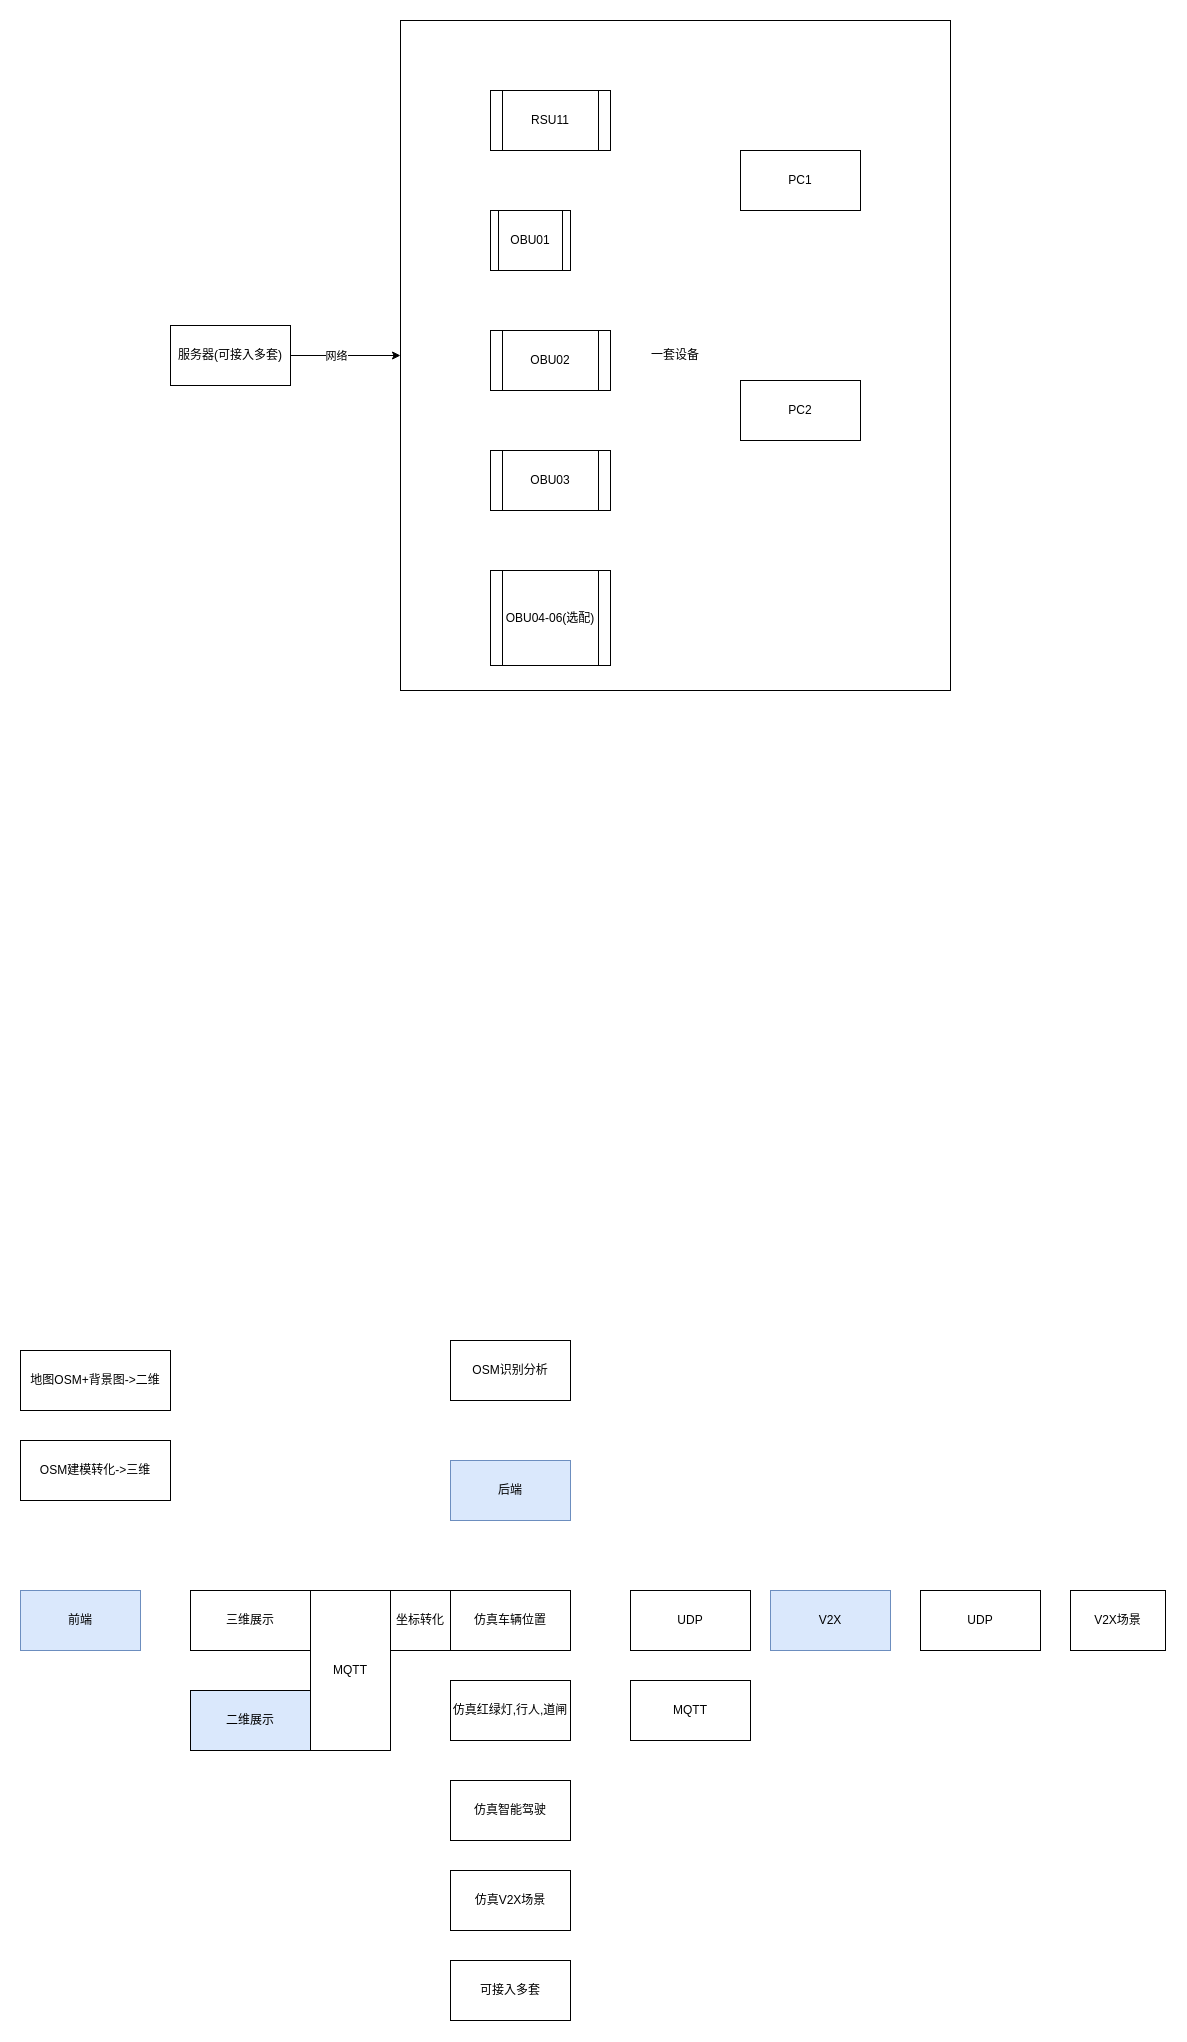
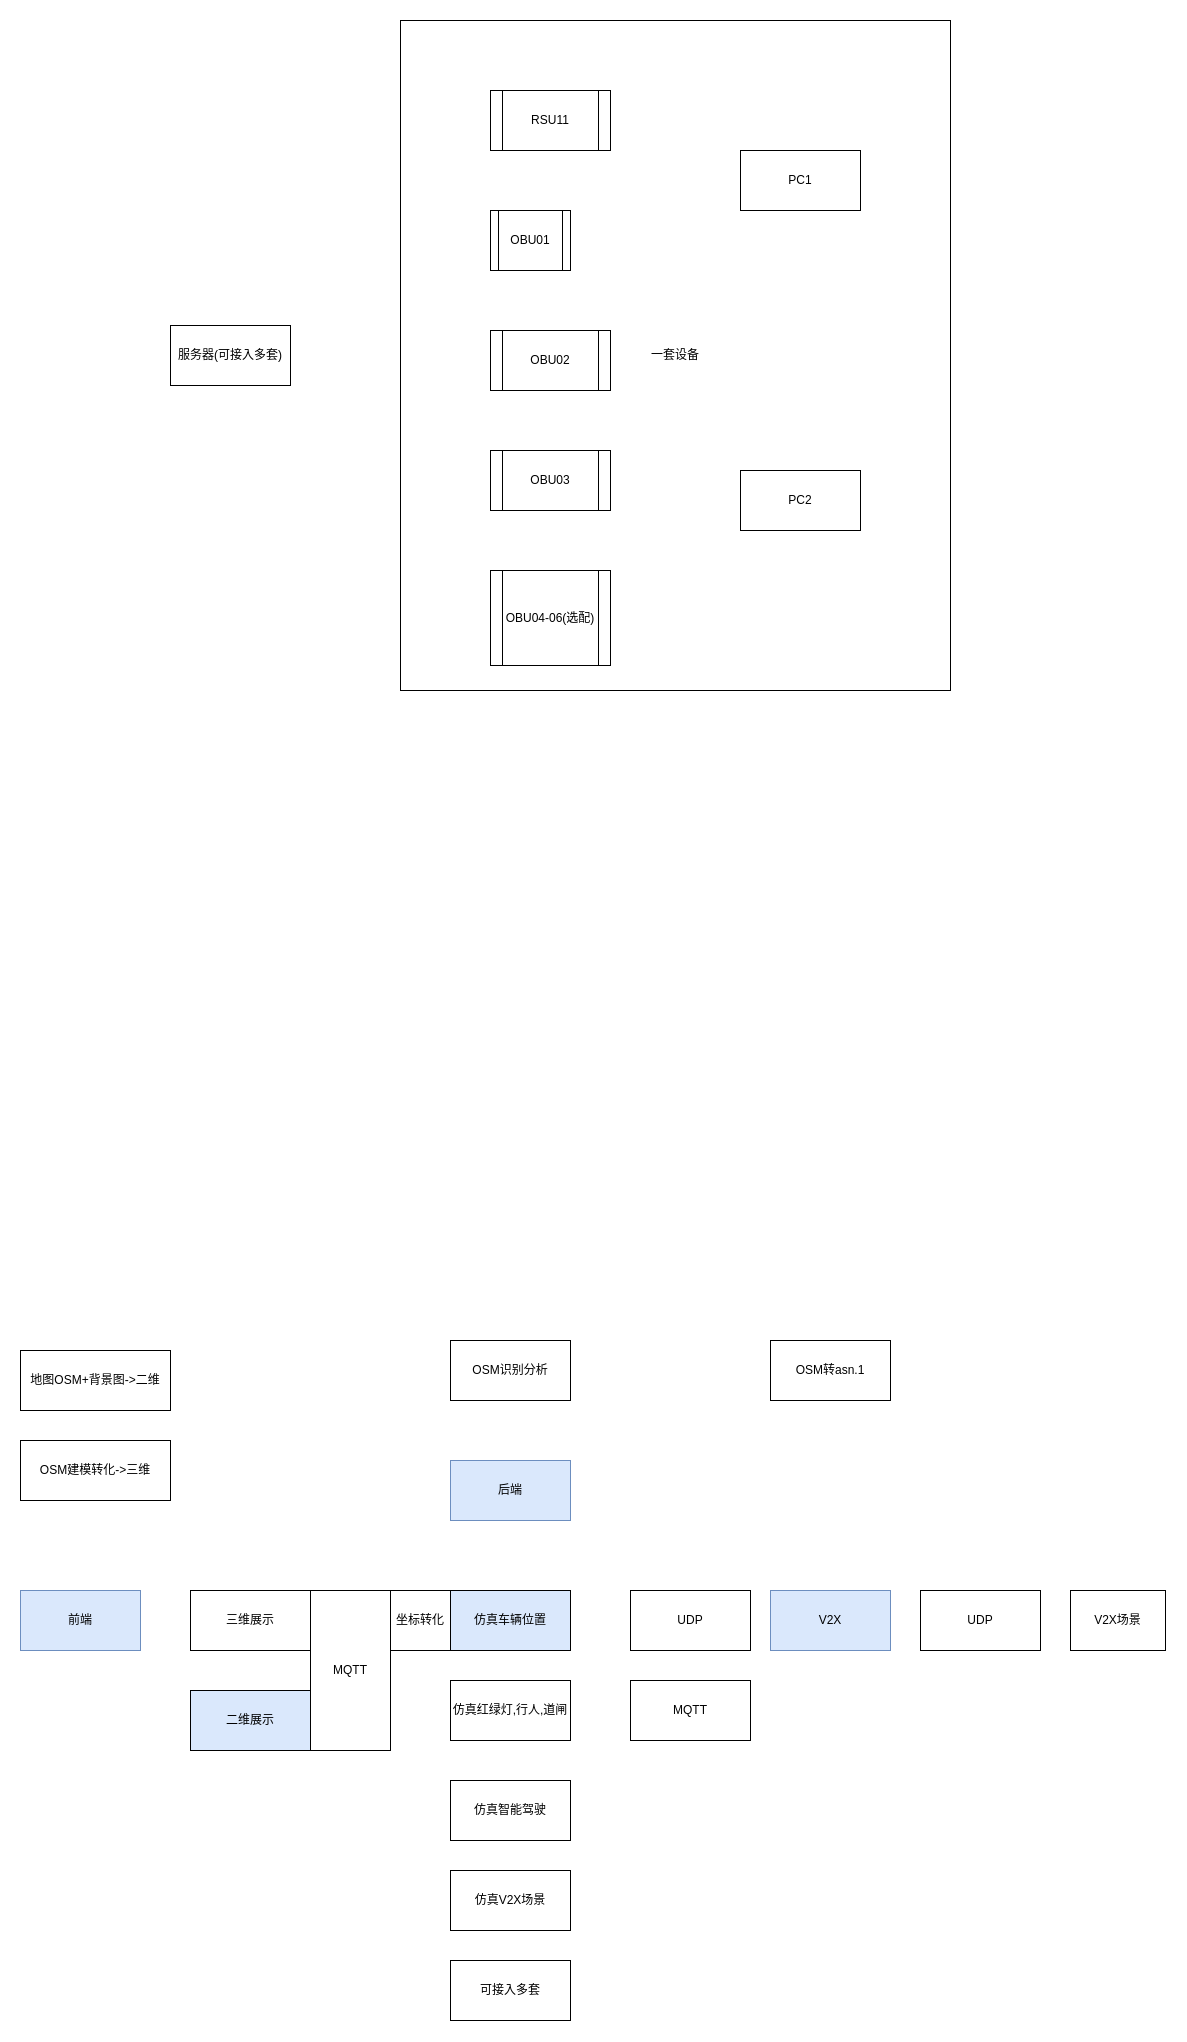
  <mxCell id="0" />
  <mxCell id="1" parent="0" />
  <mxCell id="2" value="一套设备" style="rounded=0;whiteSpace=wrap;html=1;" parent="1" vertex="1"><mxGeometry x="400" y="20" width="550" height="670" as="geometry" /></mxCell>
- <mxCell id="3" style="edgeStyle=orthogonalEdgeStyle;rounded=0;orthogonalLoop=1;jettySize=auto;html=1;" parent="1" source="5" target="2" edge="1"><mxGeometry relative="1" as="geometry" /></mxCell>
- <mxCell id="4" value="网络" style="edgeLabel;html=1;align=center;verticalAlign=middle;resizable=0;points=[];" parent="3" vertex="1" connectable="0"><mxGeometry x="-0.188" relative="1" as="geometry"><mxPoint as="offset" /></mxGeometry></mxCell>
  <mxCell id="5" value="服务器(可接入多套)" style="rounded=0;whiteSpace=wrap;html=1;" parent="1" vertex="1"><mxGeometry x="170" y="325" width="120" height="60" as="geometry" /></mxCell>
  <mxCell id="6" value="RSU11" style="shape=process;whiteSpace=wrap;html=1;backgroundOutline=1;" parent="1" vertex="1"><mxGeometry x="490" y="90" width="120" height="60" as="geometry" /></mxCell>
  <mxCell id="7" value="OBU01" style="shape=process;whiteSpace=wrap;html=1;backgroundOutline=1;" parent="1" vertex="1"><mxGeometry x="490" y="210" width="80" height="60" as="geometry" /></mxCell>
  <mxCell id="8" value="OBU02" style="shape=process;whiteSpace=wrap;html=1;backgroundOutline=1;" parent="1" vertex="1"><mxGeometry x="490" y="330" width="120" height="60" as="geometry" /></mxCell>
  <mxCell id="9" value="OBU03" style="shape=process;whiteSpace=wrap;html=1;backgroundOutline=1;" parent="1" vertex="1"><mxGeometry x="490" y="450" width="120" height="60" as="geometry" /></mxCell>
  <mxCell id="10" value="OBU04-06(选配)" style="shape=process;whiteSpace=wrap;html=1;backgroundOutline=1;" parent="1" vertex="1"><mxGeometry x="490" y="570" width="120" height="95" as="geometry" /></mxCell>
  <mxCell id="11" value="PC1" style="rounded=0;whiteSpace=wrap;html=1;" parent="1" vertex="1"><mxGeometry x="740" y="150" width="120" height="60" as="geometry" /></mxCell>
- <mxCell id="12" value="PC2" style="rounded=0;whiteSpace=wrap;html=1;" parent="1" vertex="1"><mxGeometry x="740" y="380" width="120" height="60" as="geometry" /></mxCell>
+ <mxCell id="12" value="PC2" style="rounded=0;whiteSpace=wrap;html=1;" parent="1" vertex="1"><mxGeometry x="740" y="470" width="120" height="60" as="geometry" /></mxCell>
  <mxCell id="13" value="前端" style="rounded=0;whiteSpace=wrap;html=1;fillColor=#dae8fc;strokeColor=#6c8ebf;" vertex="1" parent="1"><mxGeometry x="20" y="1590" width="120" height="60" as="geometry" /></mxCell>
  <mxCell id="14" value="后端" style="rounded=0;whiteSpace=wrap;html=1;fillColor=#dae8fc;strokeColor=#6c8ebf;" vertex="1" parent="1"><mxGeometry x="450" y="1460" width="120" height="60" as="geometry" /></mxCell>
  <mxCell id="15" value="V2X" style="rounded=0;whiteSpace=wrap;html=1;fillColor=#dae8fc;strokeColor=#6c8ebf;" vertex="1" parent="1"><mxGeometry x="770" y="1590" width="120" height="60" as="geometry" /></mxCell>
- <mxCell id="16" value="仿真车辆位置" style="rounded=0;whiteSpace=wrap;html=1;" vertex="1" parent="1"><mxGeometry x="450" y="1590" width="120" height="60" as="geometry" /></mxCell>
+ <mxCell id="16" value="仿真车辆位置" style="rounded=0;whiteSpace=wrap;html=1;fillColor=#dae8fc;" vertex="1" parent="1"><mxGeometry x="450" y="1590" width="120" height="60" as="geometry" /></mxCell>
  <mxCell id="17" value="三维展示" style="rounded=0;whiteSpace=wrap;html=1;" vertex="1" parent="1"><mxGeometry x="190" y="1590" width="120" height="60" as="geometry" /></mxCell>
  <mxCell id="18" value="二维展示" style="rounded=0;whiteSpace=wrap;html=1;fillColor=#dae8fc;" vertex="1" parent="1"><mxGeometry x="190" y="1690" width="120" height="60" as="geometry" /></mxCell>
  <mxCell id="19" value="MQTT" style="rounded=0;whiteSpace=wrap;html=1;" vertex="1" parent="1"><mxGeometry x="310" y="1590" width="80" height="160" as="geometry" /></mxCell>
  <mxCell id="20" value="仿真红绿灯,行人,道闸" style="rounded=0;whiteSpace=wrap;html=1;" vertex="1" parent="1"><mxGeometry x="450" y="1680" width="120" height="60" as="geometry" /></mxCell>
  <mxCell id="21" value="地图OSM+背景图-&amp;gt;二维" style="rounded=0;whiteSpace=wrap;html=1;" vertex="1" parent="1"><mxGeometry x="20" y="1350" width="150" height="60" as="geometry" /></mxCell>
  <mxCell id="22" value="OSM建模转化-&amp;gt;三维" style="rounded=0;whiteSpace=wrap;html=1;" vertex="1" parent="1"><mxGeometry x="20" y="1440" width="150" height="60" as="geometry" /></mxCell>
  <mxCell id="23" value="MQTT" style="rounded=0;whiteSpace=wrap;html=1;" vertex="1" parent="1"><mxGeometry x="630" y="1680" width="120" height="60" as="geometry" /></mxCell>
  <mxCell id="24" value="UDP" style="rounded=0;whiteSpace=wrap;html=1;" vertex="1" parent="1"><mxGeometry x="630" y="1590" width="120" height="60" as="geometry" /></mxCell>
  <mxCell id="25" value="OSM识别分析" style="rounded=0;whiteSpace=wrap;html=1;" vertex="1" parent="1"><mxGeometry x="450" y="1340" width="120" height="60" as="geometry" /></mxCell>
+ <mxCell id="26" value="OSM转asn.1" style="rounded=0;whiteSpace=wrap;html=1;" vertex="1" parent="1"><mxGeometry x="770" y="1340" width="120" height="60" as="geometry" /></mxCell>
  <mxCell id="27" value="UDP" style="rounded=0;whiteSpace=wrap;html=1;" vertex="1" parent="1"><mxGeometry x="920" y="1590" width="120" height="60" as="geometry" /></mxCell>
  <mxCell id="28" value="V2X场景" style="rounded=0;whiteSpace=wrap;html=1;" vertex="1" parent="1"><mxGeometry x="1070" y="1590" width="95" height="60" as="geometry" /></mxCell>
  <mxCell id="29" value="仿真智能驾驶" style="rounded=0;whiteSpace=wrap;html=1;" vertex="1" parent="1"><mxGeometry x="450" y="1780" width="120" height="60" as="geometry" /></mxCell>
  <mxCell id="30" value="仿真V2X场景" style="rounded=0;whiteSpace=wrap;html=1;" vertex="1" parent="1"><mxGeometry x="450" y="1870" width="120" height="60" as="geometry" /></mxCell>
  <mxCell id="31" value="坐标转化" style="rounded=0;whiteSpace=wrap;html=1;" vertex="1" parent="1"><mxGeometry x="390" y="1590" width="60" height="60" as="geometry" /></mxCell>
  <mxCell id="32" value="可接入多套" style="rounded=0;whiteSpace=wrap;html=1;" vertex="1" parent="1"><mxGeometry x="450" y="1960" width="120" height="60" as="geometry" /></mxCell>
